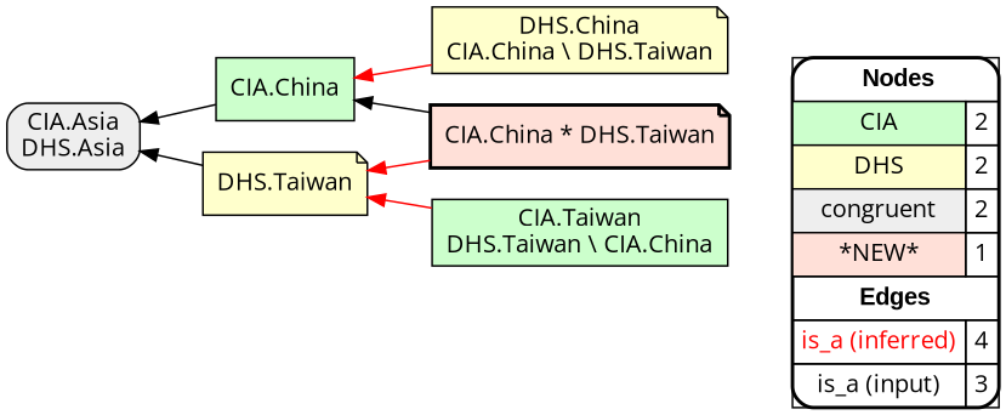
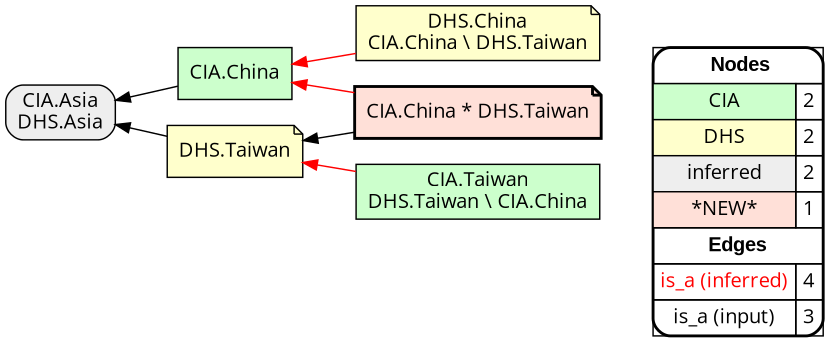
  digraph {
    fontname="Open Sans"
    rankdir=RL
    node [fillcolor="#CCFFCC" fontname="Open Sans" shape=box style=filled]
    edge [arrowhead=normal color="#FF0000" constraint=true fontname="Open Sans" penwidth=1 style=solid]
-   n1 [fillcolor=white label=<   <TABLE BORDER="0" CELLBORDER="1" CELLSPACING="0" CELLPADDING="4">  <TR> <TD COLSPAN="2"><font face="Arial Black"> Nodes</font></TD> </TR>  <TR>   <TD bgcolor="#CCFFCC" fontname="helvetica">CIA</TD>   <TD>2</TD>   </TR>  <TR>   <TD bgcolor="#FFFFCC" fontname="helvetica">DHS</TD>   <TD>2</TD>   </TR>  <TR>   <TD bgcolor="#EEEEEE" fontname="helvetica">congruent</TD>   <TD>2</TD>   </TR>  <TR>   <TD bgcolor="#FFE0D8" fontname="helvetica">*NEW*</TD>   <TD>1</TD>   </TR>  <TR> <TD COLSPAN="2"><font face = "Arial Black"> Edges </font></TD> </TR>  <TR>   <TD><font color ="#FF0000">is_a (inferred)</font></TD><TD>4</TD> </TR> <TR>   <TD><font color ="#000000">is_a (input)</font></TD><TD>3</TD> </TR> </TABLE>   > margin=0 style="filled,rounded,bold"]
+   n1 [fillcolor=white label=<   <TABLE BORDER="0" CELLBORDER="1" CELLSPACING="0" CELLPADDING="4">  <TR> <TD COLSPAN="2"><font face="Arial Black"> Nodes</font></TD> </TR>  <TR>   <TD bgcolor="#CCFFCC" fontname="helvetica">CIA</TD>   <TD>2</TD>   </TR>  <TR>   <TD bgcolor="#FFFFCC" fontname="helvetica">DHS</TD>   <TD>2</TD>   </TR>  <TR>   <TD bgcolor="#EEEEEE" fontname="helvetica">inferred</TD>   <TD>2</TD>   </TR>  <TR>   <TD bgcolor="#FFE0D8" fontname="helvetica">*NEW*</TD>   <TD>1</TD>   </TR>  <TR> <TD COLSPAN="2"><font face = "Arial Black"> Edges </font></TD> </TR>  <TR>   <TD><font color ="#FF0000">is_a (inferred)</font></TD><TD>4</TD> </TR> <TR>   <TD><font color ="#000000">is_a (input)</font></TD><TD>3</TD> </TR> </TABLE>   > margin=0 style="filled,rounded,bold"]
    "CIA.Asia\nDHS.Asia" [fillcolor="#EEEEEE" style="filled,rounded"]
    "CIA.China"
    "DHS.Taiwan" [fillcolor="#FFFFCC" shape=note]
    "CIA.Taiwan\nDHS.Taiwan \\ CIA.China"
    "DHS.China\nCIA.China \\ DHS.Taiwan" [fillcolor="#FFFFCC" shape=note]
    "CIA.China * DHS.Taiwan" [fillcolor="#FFE0D8" shape=note style="filled,rounded,bold"]
    subgraph sub_1 {
      rank=source
      n1
    }
    "CIA.China" -> "CIA.Asia\nDHS.Asia" [color="#000000"]
    "DHS.Taiwan" -> "CIA.Asia\nDHS.Asia" [color="#000000"]
    "CIA.Taiwan\nDHS.Taiwan \\ CIA.China" -> "DHS.Taiwan"
    "DHS.China\nCIA.China \\ DHS.Taiwan" -> "CIA.China"
-   "CIA.China * DHS.Taiwan" -> "CIA.China" [color="#000000"]
-   "CIA.China * DHS.Taiwan" -> "DHS.Taiwan"
+   "CIA.China * DHS.Taiwan" -> "CIA.China"
+   "CIA.China * DHS.Taiwan" -> "DHS.Taiwan" [color="#000000"]
  }
